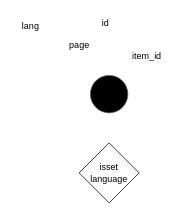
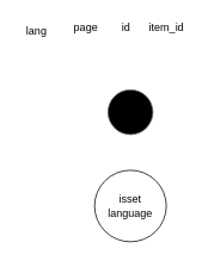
  <mxCell id="0" />
  <mxCell id="1" parent="0" />
  <mxCell id="2" value="" style="ellipse;whiteSpace=wrap;html=1;aspect=fixed;strokeColor=#666666;fontColor=#333333;fillColor=#000000;" parent="1" vertex="1"><mxGeometry x="120" y="100" width="50" height="50" as="geometry" /></mxCell>
- <mxCell id="3" value="page" style="text;html=1;align=center;verticalAlign=middle;resizable=0;points=[];autosize=1;" parent="1" vertex="1"><mxGeometry x="85" y="50" width="40" height="20" as="geometry" /></mxCell>
+ <mxCell id="3" value="page" style="text;html=1;align=center;verticalAlign=middle;resizable=0;points=[];autosize=1;" parent="1" vertex="1"><mxGeometry x="75" y="20" width="40" height="20" as="geometry" /></mxCell>
  <mxCell id="4" value="lang" style="text;html=1;align=center;verticalAlign=middle;resizable=0;points=[];autosize=1;" parent="1" vertex="1"><mxGeometry x="20" y="25" width="40" height="20" as="geometry" /></mxCell>
  <mxCell id="5" value="id" style="text;html=1;align=center;verticalAlign=middle;resizable=0;points=[];autosize=1;" parent="1" vertex="1"><mxGeometry x="130" y="20" width="20" height="20" as="geometry" /></mxCell>
- <mxCell id="6" value="item_id" style="text;html=1;align=center;verticalAlign=middle;resizable=0;points=[];autosize=1;" parent="1" vertex="1"><mxGeometry x="170" y="65" width="50" height="20" as="geometry" /></mxCell>
- <mxCell id="7" value="isset &lt;br&gt;language" style="rhombus;whiteSpace=wrap;html=1;fillColor=#FFFFFF;" vertex="1" parent="1"><mxGeometry x="105" y="190" width="80" height="80" as="geometry" /></mxCell>
+ <mxCell id="6" value="item_id" style="text;html=1;align=center;verticalAlign=middle;resizable=0;points=[];autosize=1;" parent="1" vertex="1"><mxGeometry x="160" y="20" width="50" height="20" as="geometry" /></mxCell>
+ <mxCell id="7" value="isset &lt;br&gt;language" style="ellipse;whiteSpace=wrap;html=1;fillColor=#FFFFFF;" vertex="1" parent="1"><mxGeometry x="105" y="190" width="80" height="80" as="geometry" /></mxCell>
